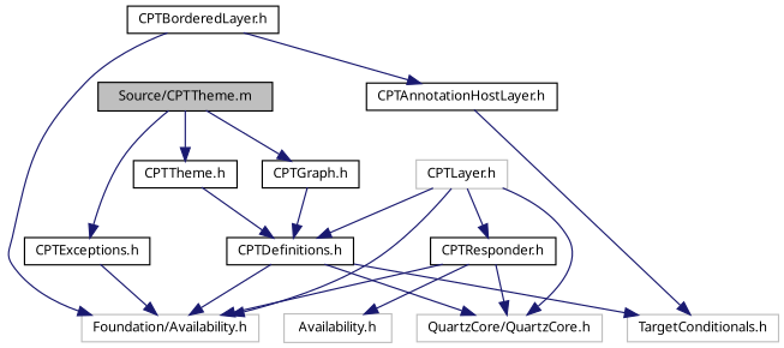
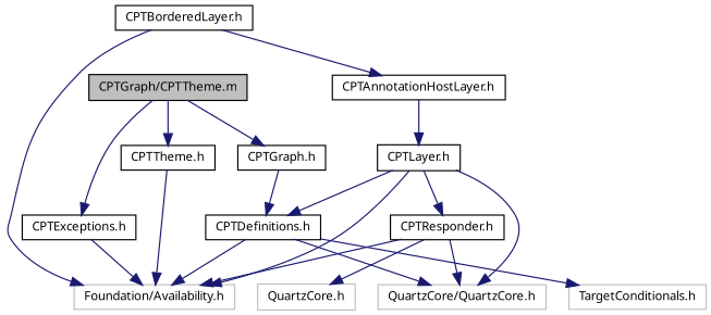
  digraph {
    node [color=black fontname="Lucinda Grande" fontsize=10 shape=record]
    edge [color=midnightblue fontname="Lucinda Grande" fontsize=10 labelfontname="Lucinda Grande" labelfontsize=10 style=solid]
-   n1 [fillcolor=grey75 fontcolor=black height=0.2 label="Source/CPTTheme.m" style=filled width=0.4]
+   n1 [fillcolor=grey75 fontcolor=black height=0.2 label="CPTGraph/CPTTheme.m" style=filled width=0.4]
    n2 [height=0.2 label="CPTTheme.h" width=0.4]
    n3 [height=0.2 label="CPTExceptions.h" width=0.4]
    n4 [height=0.2 label="CPTGraph.h" width=0.4]
    n5 [color=grey75 height=0.2 label="Foundation/Availability.h" width=0.4]
    n6 [height=0.2 label="CPTDefinitions.h" width=0.4]
    n7 [height=0.2 label="CPTBorderedLayer.h" width=0.4]
    n8 [height=0.2 label="CPTAnnotationHostLayer.h" width=0.4]
    n9 [color=grey75 height=0.2 label="QuartzCore/QuartzCore.h" width=0.4]
    n10 [color=grey75 height=0.2 label="TargetConditionals.h" width=0.4]
-   n11 [color=grey75 height=0.2 label="CPTLayer.h" width=0.4]
+   n11 [height=0.2 label="CPTLayer.h" width=0.4]
    n12 [height=0.2 label="CPTResponder.h" width=0.4]
-   n13 [color=grey75 height=0.2 label="Availability.h" width=0.4]
+   n13 [color=grey75 height=0.2 label="QuartzCore.h" width=0.4]
    n1 -> n2
    n1 -> n3
    n1 -> n4
-   n2 -> n6
+   n2 -> n5
    n3 -> n5
    n4 -> n6
    n6 -> n5
    n6 -> n9
    n6 -> n10
    n7 -> n5
    n7 -> n8
-   n8 -> n10
+   n8 -> n11
    n11 -> n5
    n11 -> n6
    n11 -> n9
    n11 -> n12
    n12 -> n5
    n12 -> n9
    n12 -> n13
  }
